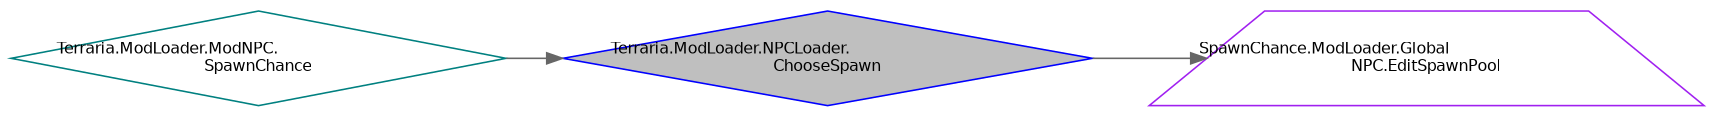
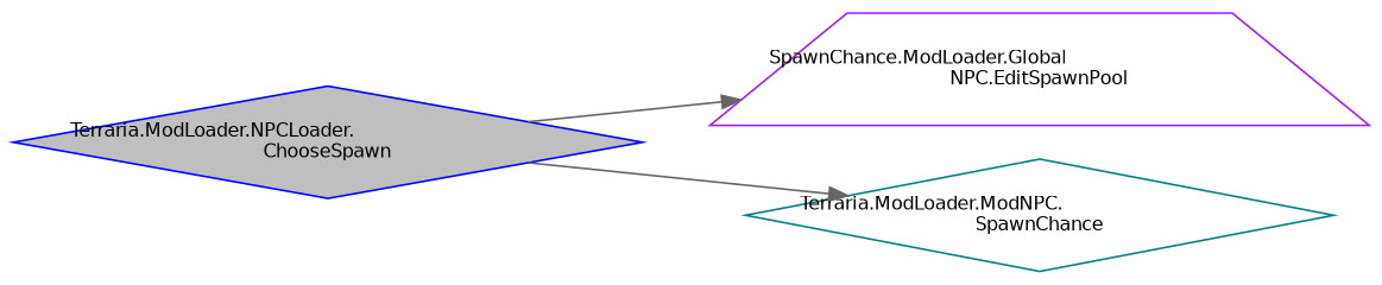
  digraph {
    rankdir=LR
    node [fillcolor=white fontname=Helvetica fontsize=10 shape=diamond style=filled]
    edge [color=gray40 fontname=Helvetica fontsize=10 labelfontname=Helvetica labelfontsize=10 style=solid]
    n1 [color=blue fillcolor=grey75 fontcolor=black height=0.2 label="Terraria.ModLoader.NPCLoader.\lChooseSpawn" width=0.4]
    n2 [color=purple height=0.2 label="SpawnChance.ModLoader.Global\lNPC.EditSpawnPool" shape=trapezium width=0.4]
    n3 [color=teal height=0.2 label="Terraria.ModLoader.ModNPC.\lSpawnChance" width=0.4]
    n1 -> n2
-   n3 -> n1
+   n1 -> n3
  }
